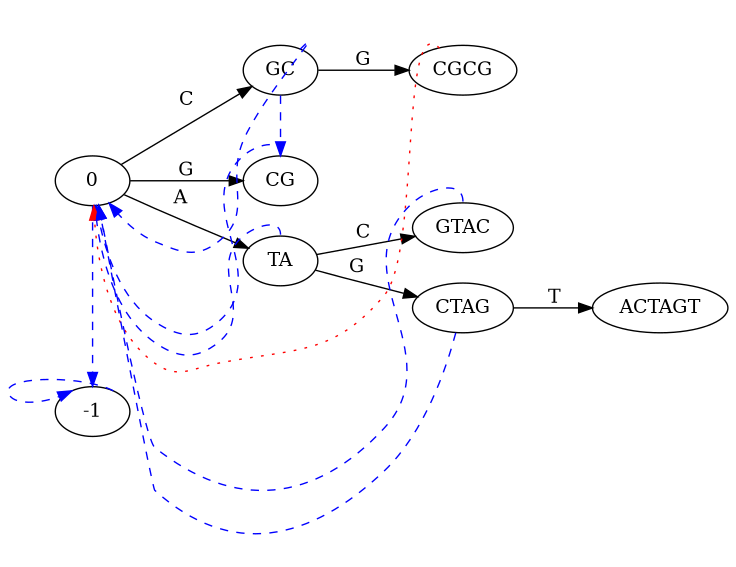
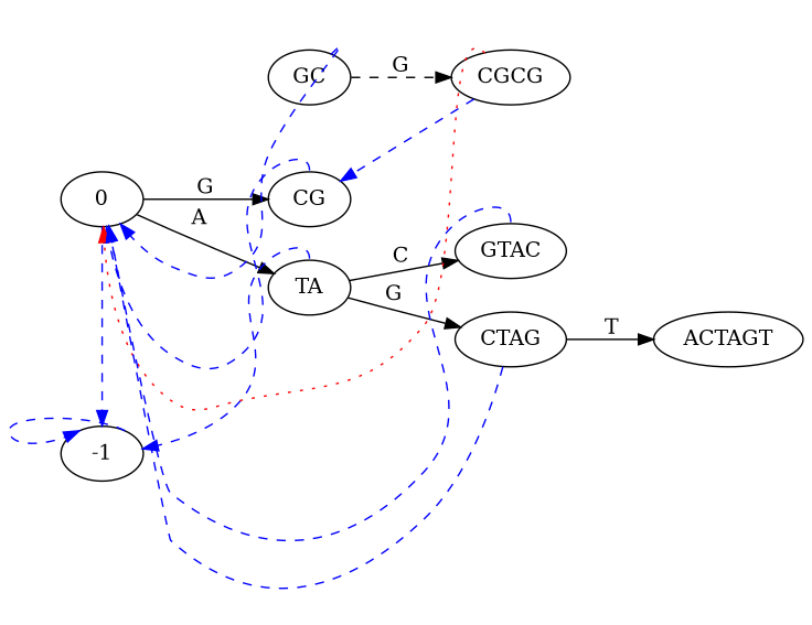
  digraph {
    nodesep=0.3
    rankdir=LR
    splines=true
    edge [color=blue constraint=false style=dashed]
    0
    GC
    CG
    TA
    -1
    CGCG
    GTAC
    CTAG
    ACTAGT
-   0 -> GC [label=" C " color="" constraint="" style=""]
    0 -> CG [label=" G " color="" constraint="" style=""]
    0 -> TA [label="   A     " color="" constraint="" style=""]
    0 -> -1
    GC -> 0 [tailport=ne]
-   GC -> CGCG [label=" G " color="" constraint="" style=""]
+   GC -> CGCG [label=" G " color="" constraint=""]
    CG -> 0 [tailport=n]
-   TA -> 0 [tailport=n]
+   TA -> -1 [tailport=n]
    TA -> GTAC [label=" C " color="" constraint="" style=""]
    TA -> CTAG [label=" G   " color="" constraint="" style=""]
    -1 -> -1 [headport=nw tailport=ne]
    CGCG -> 0 [color=red style=dotted tailport=nw]
-   GC -> CG
+   CGCG -> CG
    GTAC -> 0 [tailport=n]
    CTAG -> 0
    CTAG -> ACTAGT [label=" T " color="" constraint="" style=""]
  }
